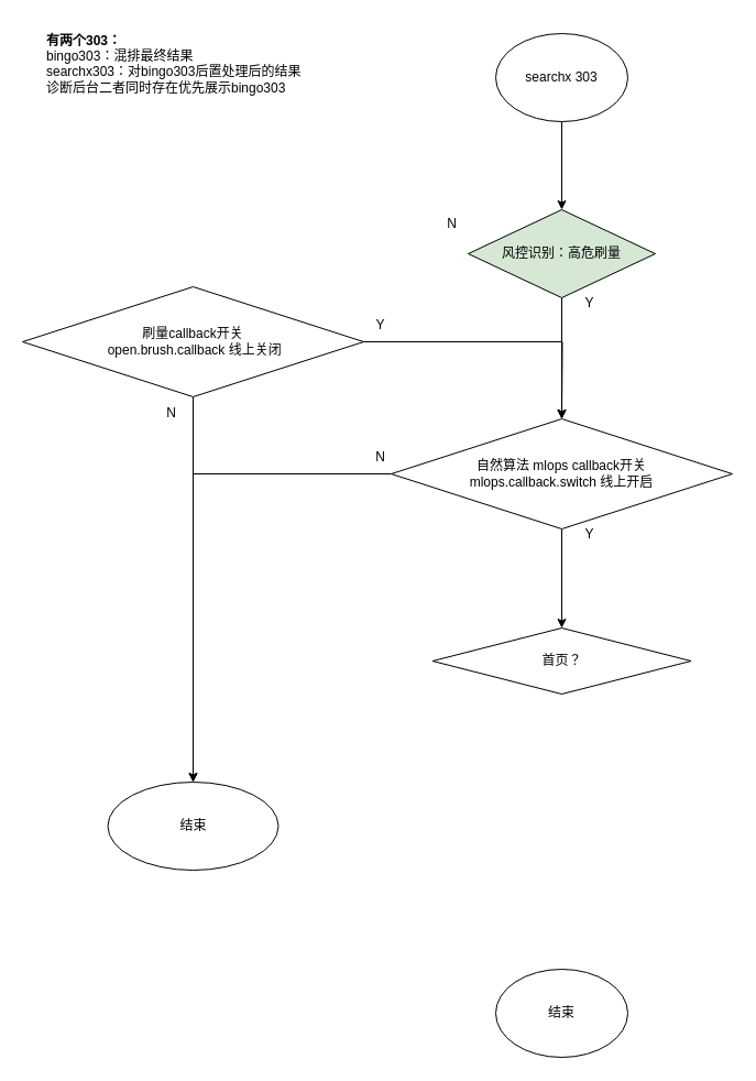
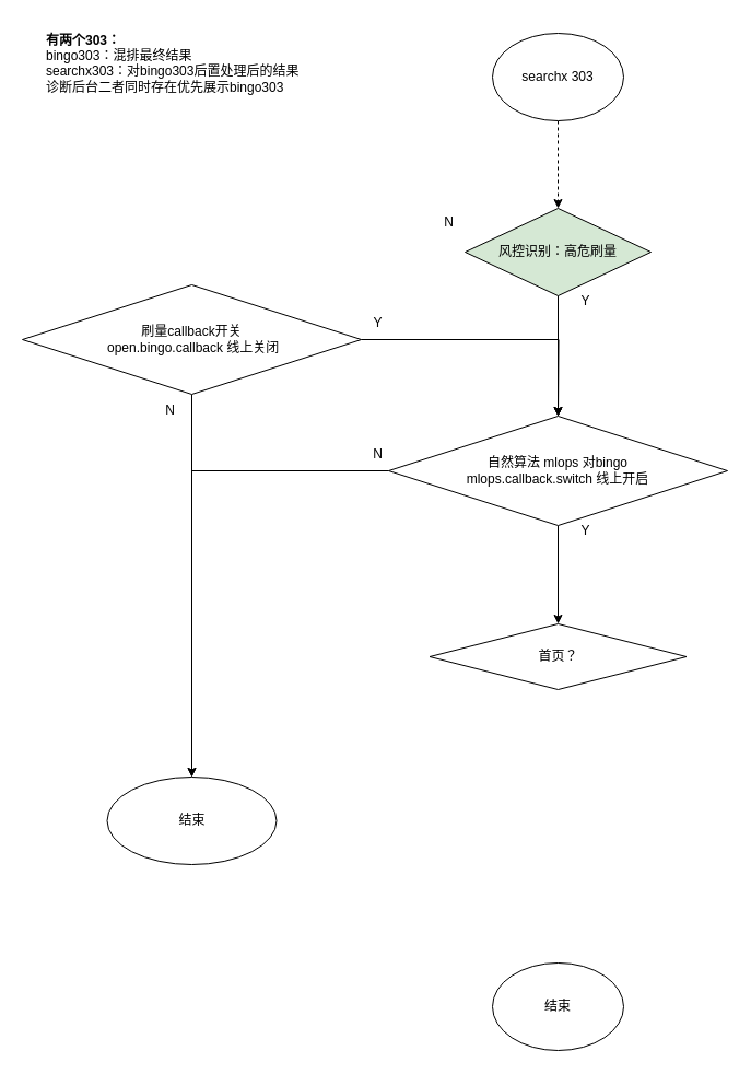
  <mxCell id="0" />
  <mxCell id="1" parent="0" />
  <mxCell id="2" value="&lt;b&gt;有两个303：&lt;/b&gt;&lt;br&gt;bingo303：混排最终结果&lt;br&gt;searchx303：对bingo303后置处理后的结果&lt;br&gt;诊断后台二者同时存在优先展示bingo303&lt;div&gt;&lt;br&gt;&lt;/div&gt;" style="text;html=1;align=left;verticalAlign=middle;resizable=0;points=[];autosize=1;strokeColor=none;fillColor=none;" vertex="1" parent="1"><mxGeometry x="40" y="20" width="250" height="90" as="geometry" /></mxCell>
- <mxCell id="3" value="" style="edgeStyle=orthogonalEdgeStyle;rounded=0;orthogonalLoop=1;jettySize=auto;html=1;" edge="1" parent="1" source="4" target="7"><mxGeometry relative="1" as="geometry" /></mxCell>
+ <mxCell id="3" value="" style="edgeStyle=orthogonalEdgeStyle;rounded=0;orthogonalLoop=1;jettySize=auto;html=1;dashed=1;" edge="1" parent="1" source="4" target="7"><mxGeometry relative="1" as="geometry" /></mxCell>
  <mxCell id="4" value="searchx 303" style="ellipse;whiteSpace=wrap;html=1;" vertex="1" parent="1"><mxGeometry x="450" y="30" width="120" height="80" as="geometry" /></mxCell>
  <mxCell id="5" style="edgeStyle=orthogonalEdgeStyle;rounded=0;orthogonalLoop=1;jettySize=auto;html=1;" edge="1" parent="1" source="7" target="18"><mxGeometry relative="1" as="geometry" /></mxCell>
  <mxCell id="6" style="edgeStyle=orthogonalEdgeStyle;rounded=0;orthogonalLoop=1;jettySize=auto;html=1;entryX=0.5;entryY=0;entryDx=0;entryDy=0;" edge="1" parent="1" source="7"><mxGeometry relative="1" as="geometry"><mxPoint x="510" y="380" as="targetPoint" /></mxGeometry></mxCell>
  <mxCell id="7" value="风控识别：高危刷量" style="rhombus;whiteSpace=wrap;html=1;fillColor=#d5e8d4;" vertex="1" parent="1"><mxGeometry x="425" y="190" width="170" height="80" as="geometry" /></mxCell>
  <mxCell id="8" style="edgeStyle=orthogonalEdgeStyle;rounded=0;orthogonalLoop=1;jettySize=auto;html=1;entryX=0.5;entryY=0;entryDx=0;entryDy=0;" edge="1" parent="1" source="10"><mxGeometry relative="1" as="geometry"><mxPoint x="510" y="380" as="targetPoint" /></mxGeometry></mxCell>
  <mxCell id="9" value="" style="edgeStyle=orthogonalEdgeStyle;rounded=0;orthogonalLoop=1;jettySize=auto;html=1;" edge="1" parent="1" source="10" target="15"><mxGeometry relative="1" as="geometry" /></mxCell>
- <mxCell id="10" value="刷量callback开关&lt;br&gt;&amp;nbsp;open.brush.callback 线上关闭" style="rhombus;whiteSpace=wrap;html=1;" vertex="1" parent="1"><mxGeometry x="20" y="260" width="310" height="100" as="geometry" /></mxCell>
+ <mxCell id="10" value="刷量callback开关&lt;br&gt;&amp;nbsp;open.bingo.callback 线上关闭" style="rhombus;whiteSpace=wrap;html=1;" vertex="1" parent="1"><mxGeometry x="20" y="260" width="310" height="100" as="geometry" /></mxCell>
  <mxCell id="11" value="结束" style="ellipse;whiteSpace=wrap;html=1;" vertex="1" parent="1"><mxGeometry x="450" y="880" width="120" height="80" as="geometry" /></mxCell>
  <mxCell id="12" value="N" style="text;html=1;align=center;verticalAlign=middle;resizable=0;points=[];autosize=1;strokeColor=none;fillColor=none;" vertex="1" parent="1"><mxGeometry x="395" y="188" width="30" height="30" as="geometry" /></mxCell>
  <mxCell id="13" value="Y" style="text;html=1;align=center;verticalAlign=middle;resizable=0;points=[];autosize=1;strokeColor=none;fillColor=none;" vertex="1" parent="1"><mxGeometry x="520" y="260" width="30" height="30" as="geometry" /></mxCell>
  <mxCell id="14" value="Y" style="text;html=1;align=center;verticalAlign=middle;resizable=0;points=[];autosize=1;strokeColor=none;fillColor=none;" vertex="1" parent="1"><mxGeometry x="330" y="280" width="30" height="30" as="geometry" /></mxCell>
  <mxCell id="15" value="结束" style="ellipse;whiteSpace=wrap;html=1;" vertex="1" parent="1"><mxGeometry x="97.5" y="710" width="155" height="80" as="geometry" /></mxCell>
  <mxCell id="16" style="edgeStyle=orthogonalEdgeStyle;rounded=0;orthogonalLoop=1;jettySize=auto;html=1;entryX=0.5;entryY=0;entryDx=0;entryDy=0;" edge="1" parent="1" source="18" target="15"><mxGeometry relative="1" as="geometry" /></mxCell>
  <mxCell id="17" value="" style="edgeStyle=orthogonalEdgeStyle;rounded=0;orthogonalLoop=1;jettySize=auto;html=1;" edge="1" parent="1" source="18" target="22"><mxGeometry relative="1" as="geometry" /></mxCell>
- <mxCell id="18" value="自然算法 mlops callback开关&lt;div&gt;mlops.callback.switch 线上开启&lt;br&gt;&lt;/div&gt;" style="rhombus;whiteSpace=wrap;html=1;" vertex="1" parent="1"><mxGeometry x="355" y="380" width="310" height="100" as="geometry" /></mxCell>
+ <mxCell id="18" value="自然算法 mlops 对bingo&lt;div&gt;mlops.callback.switch 线上开启&lt;br&gt;&lt;/div&gt;" style="rhombus;whiteSpace=wrap;html=1;" vertex="1" parent="1"><mxGeometry x="355" y="380" width="310" height="100" as="geometry" /></mxCell>
  <mxCell id="19" value="N" style="text;html=1;align=center;verticalAlign=middle;resizable=0;points=[];autosize=1;strokeColor=none;fillColor=none;" vertex="1" parent="1"><mxGeometry x="140" y="360" width="30" height="30" as="geometry" /></mxCell>
  <mxCell id="20" value="N" style="text;html=1;align=center;verticalAlign=middle;resizable=0;points=[];autosize=1;strokeColor=none;fillColor=none;" vertex="1" parent="1"><mxGeometry x="330" y="400" width="30" height="30" as="geometry" /></mxCell>
  <mxCell id="21" value="Y" style="text;html=1;align=center;verticalAlign=middle;resizable=0;points=[];autosize=1;strokeColor=none;fillColor=none;" vertex="1" parent="1"><mxGeometry x="520" y="470" width="30" height="30" as="geometry" /></mxCell>
  <mxCell id="22" value="首页？" style="rhombus;whiteSpace=wrap;html=1;" vertex="1" parent="1"><mxGeometry x="392.5" y="570" width="235" height="60" as="geometry" /></mxCell>
